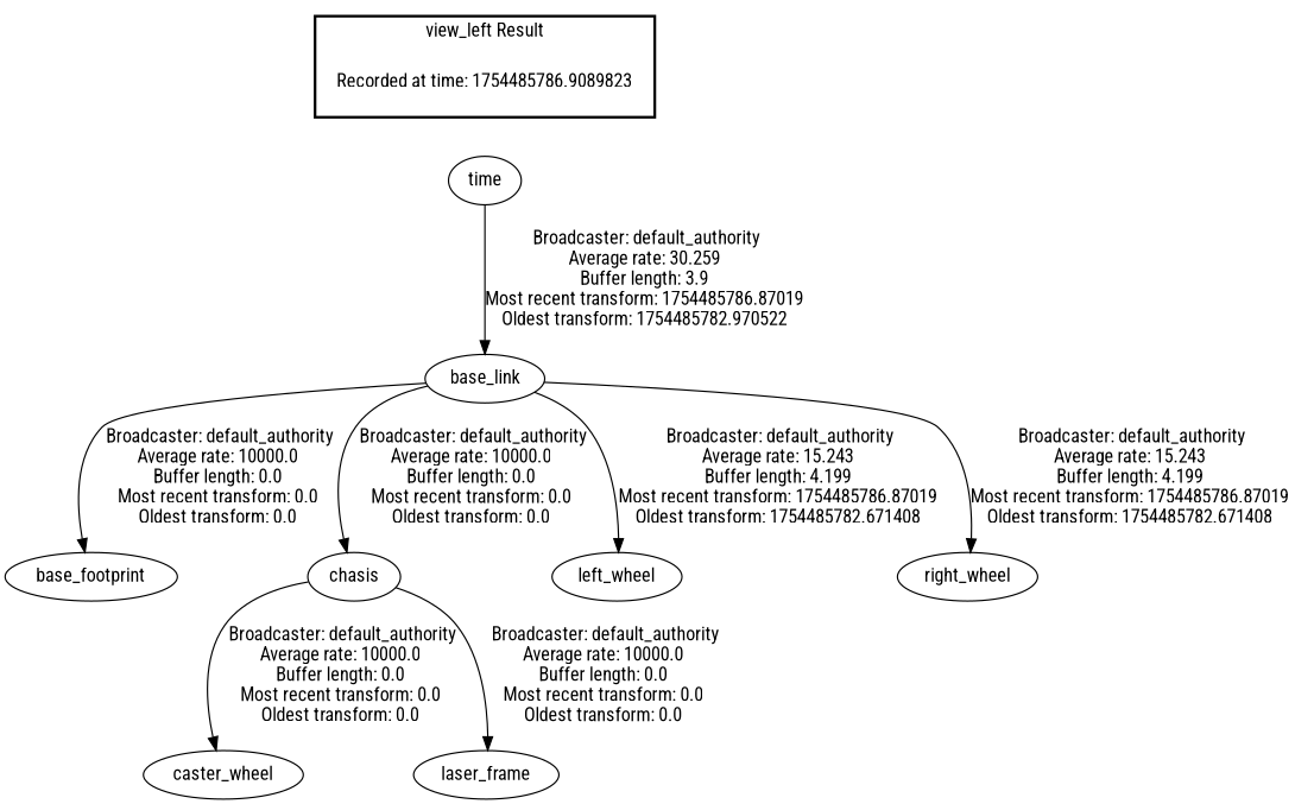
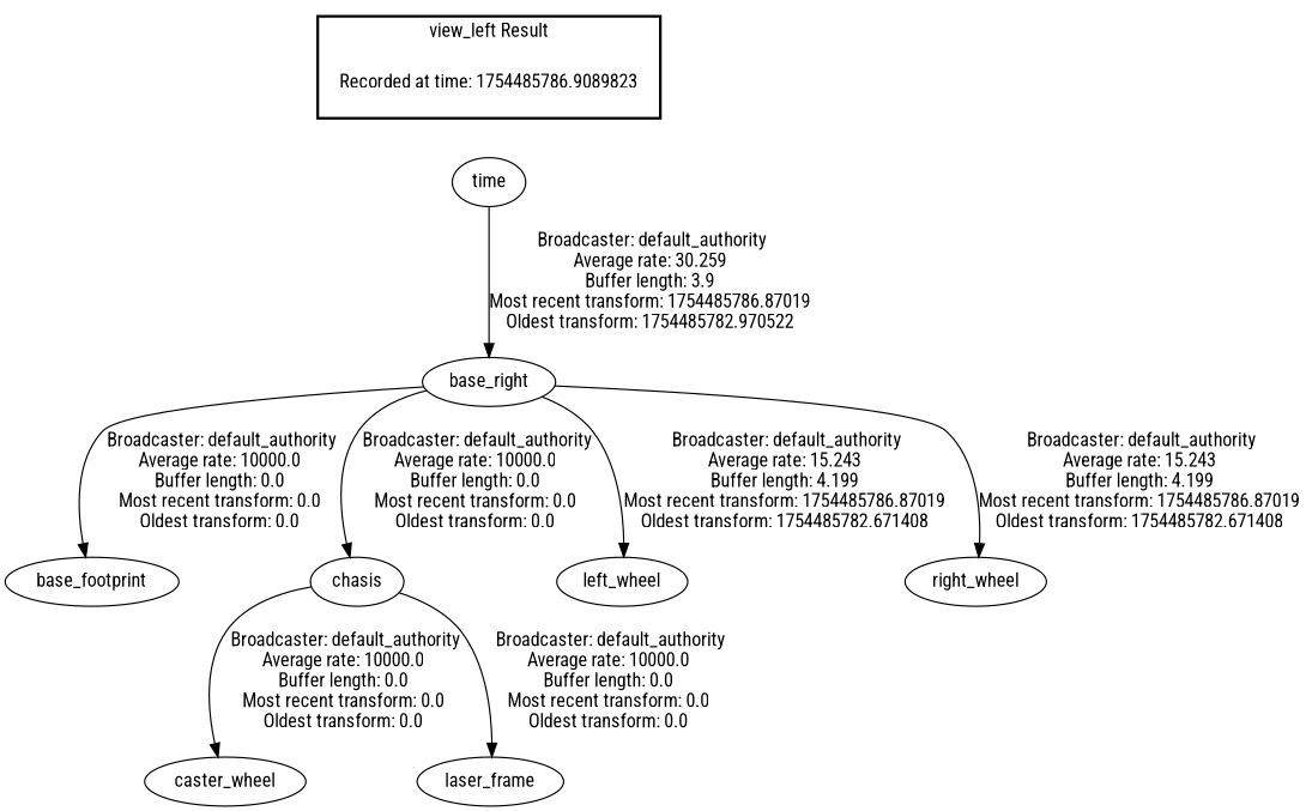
  digraph {
    fontname="Roboto Condensed"
    node [fontname="Roboto Condensed"]
    edge [fontname="Roboto Condensed"]
    "Recorded at time: 1754485786.9089823" [shape=plaintext]
    n2 [label=time]
-   base_link
+   base_link [label=base_right]
    base_footprint
    chasis
    left_wheel
    right_wheel
    caster_wheel
    laser_frame
    subgraph cluster_1 {
      color=black
      label="view_left Result"
      style=bold
      "Recorded at time: 1754485786.9089823"
    }
    "Recorded at time: 1754485786.9089823" -> n2 [style=invis]
    n2 -> base_link [label=" Broadcaster: default_authority\nAverage rate: 30.259\nBuffer length: 3.9\nMost recent transform: 1754485786.87019\nOldest transform: 1754485782.970522\n"]
    base_link -> base_footprint [label=" Broadcaster: default_authority\nAverage rate: 10000.0\nBuffer length: 0.0\nMost recent transform: 0.0\nOldest transform: 0.0\n"]
    base_link -> chasis [label=" Broadcaster: default_authority\nAverage rate: 10000.0\nBuffer length: 0.0\nMost recent transform: 0.0\nOldest transform: 0.0\n"]
    base_link -> left_wheel [label=" Broadcaster: default_authority\nAverage rate: 15.243\nBuffer length: 4.199\nMost recent transform: 1754485786.87019\nOldest transform: 1754485782.671408\n"]
    base_link -> right_wheel [label=" Broadcaster: default_authority\nAverage rate: 15.243\nBuffer length: 4.199\nMost recent transform: 1754485786.87019\nOldest transform: 1754485782.671408\n"]
    chasis -> caster_wheel [label=" Broadcaster: default_authority\nAverage rate: 10000.0\nBuffer length: 0.0\nMost recent transform: 0.0\nOldest transform: 0.0\n"]
    chasis -> laser_frame [label=" Broadcaster: default_authority\nAverage rate: 10000.0\nBuffer length: 0.0\nMost recent transform: 0.0\nOldest transform: 0.0\n"]
  }
